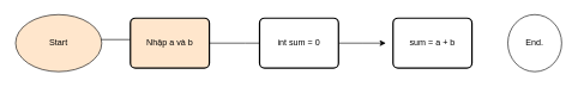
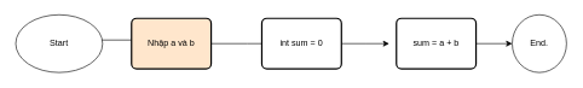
  <mxCell id="0" />
  <mxCell id="1" parent="0" />
  <mxCell id="2" style="edgeStyle=orthogonalEdgeStyle;rounded=0;orthogonalLoop=1;jettySize=auto;html=1;exitX=1;exitY=0.5;exitDx=0;exitDy=0;" edge="1" parent="1"><mxGeometry relative="1" as="geometry"><mxPoint x="110" y="55" as="sourcePoint" /><mxPoint x="190" y="55" as="targetPoint" /></mxGeometry></mxCell>
- <mxCell id="3" value="Start" style="ellipse;whiteSpace=wrap;html=1;fillColor=#ffe6cc;" vertex="1" parent="1"><mxGeometry x="20" y="20" width="120" height="80" as="geometry" /></mxCell>
+ <mxCell id="3" value="Start" style="ellipse;whiteSpace=wrap;html=1;" vertex="1" parent="1"><mxGeometry x="20" y="20" width="120" height="80" as="geometry" /></mxCell>
  <mxCell id="4" value="End." style="ellipse;whiteSpace=wrap;html=1;" vertex="1" parent="1"><mxGeometry x="706" y="20" width="75" height="80" as="geometry" /></mxCell>
  <mxCell id="5" style="edgeStyle=orthogonalEdgeStyle;rounded=0;orthogonalLoop=1;jettySize=auto;html=1;exitX=1;exitY=0.5;exitDx=0;exitDy=0;" edge="1" parent="1" source="6"><mxGeometry relative="1" as="geometry"><mxPoint x="390" y="60" as="targetPoint" /></mxGeometry></mxCell>
  <mxCell id="6" value="Nhập a và b" style="rounded=1;whiteSpace=wrap;html=1;absoluteArcSize=1;arcSize=14;strokeWidth=2;fillColor=#ffe6cc;" vertex="1" parent="1"><mxGeometry x="180" y="25" width="110" height="70" as="geometry" /></mxCell>
  <mxCell id="7" style="edgeStyle=orthogonalEdgeStyle;rounded=0;orthogonalLoop=1;jettySize=auto;html=1;exitX=1;exitY=0.5;exitDx=0;exitDy=0;" edge="1" parent="1" source="8"><mxGeometry relative="1" as="geometry"><mxPoint x="536" y="60" as="targetPoint" /></mxGeometry></mxCell>
  <mxCell id="8" value="int su&lt;span style=&quot;color: rgba(0, 0, 0, 0); font-family: monospace; font-size: 0px; text-align: start; text-wrap: nowrap;&quot;&gt;%3CmxGraphModel%3E%3Croot%3E%3CmxCell%20id%3D%220%22%2F%3E%3CmxCell%20id%3D%221%22%20parent%3D%220%22%2F%3E%3CmxCell%20id%3D%222%22%20value%3D%22Nh%E1%BA%ADp%20a%20v%C3%A0%20b%22%20style%3D%22rounded%3D1%3BwhiteSpace%3Dwrap%3Bhtml%3D1%3BabsoluteArcSize%3D1%3BarcSize%3D14%3BstrokeWidth%3D2%3B%22%20vertex%3D%221%22%20parent%3D%221%22%3E%3CmxGeometry%20x%3D%22240%22%20y%3D%22330%22%20width%3D%22110%22%20height%3D%2270%22%20as%3D%22geometry%22%2F%3E%3C%2FmxCell%3E%3C%2Froot%3E%3C%2FmxGraphModel%3E&lt;/span&gt;m = 0" style="rounded=1;whiteSpace=wrap;html=1;absoluteArcSize=1;arcSize=14;strokeWidth=2;" vertex="1" parent="1"><mxGeometry x="360" y="25" width="110" height="70" as="geometry" /></mxCell>
+ <mxCell id="9" style="edgeStyle=orthogonalEdgeStyle;rounded=0;orthogonalLoop=1;jettySize=auto;html=1;exitX=1;exitY=0.5;exitDx=0;exitDy=0;entryX=0;entryY=0.5;entryDx=0;entryDy=0;" edge="1" parent="1" source="10" target="4"><mxGeometry relative="1" as="geometry" /></mxCell>
  <mxCell id="10" value="sum = a + b" style="rounded=1;whiteSpace=wrap;html=1;absoluteArcSize=1;arcSize=14;strokeWidth=2;" vertex="1" parent="1"><mxGeometry x="546" y="25" width="110" height="70" as="geometry" /></mxCell>
